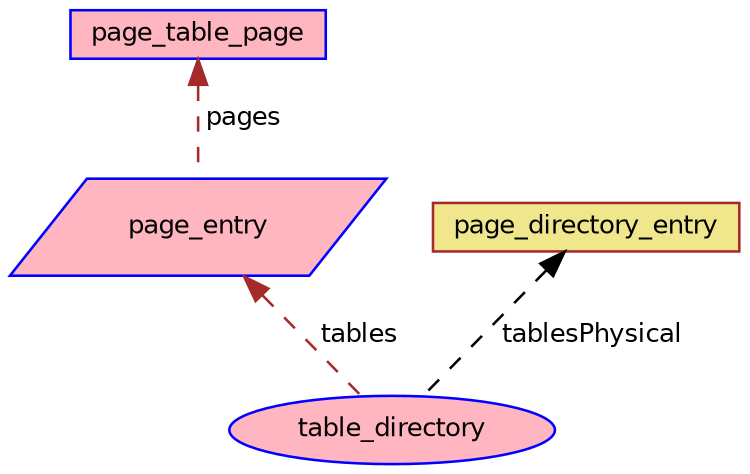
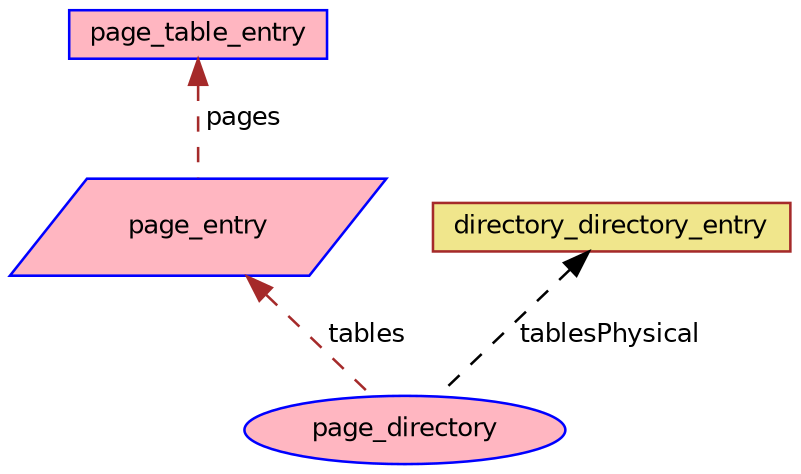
  digraph {
    node [color=blue fillcolor=lightpink fontname=Helvetica fontsize=10 shape=box style=filled]
    edge [color=brown dir=back fontname=Helvetica fontsize=10 labelfontname=Helvetica labelfontsize=10 style=dashed]
-   n1 [fontcolor=black height=0.2 label=table_directory shape=ellipse width=0.4]
+   n1 [fontcolor=black height=0.2 label=page_directory shape=ellipse width=0.4]
    n2 [height=0.2 label=page_entry shape=parallelogram width=0.4]
-   n3 [height=0.2 label=page_table_page width=0.4]
-   n4 [color=brown fillcolor=khaki height=0.2 label=page_directory_entry width=0.4]
+   n3 [height=0.2 label=page_table_entry width=0.4]
+   n4 [color=brown fillcolor=khaki height=0.2 label=directory_directory_entry width=0.4]
    n2 -> n1 [label=" tables"]
    n3 -> n2 [label=" pages"]
    n4 -> n1 [color=black label=" tablesPhysical"]
  }
